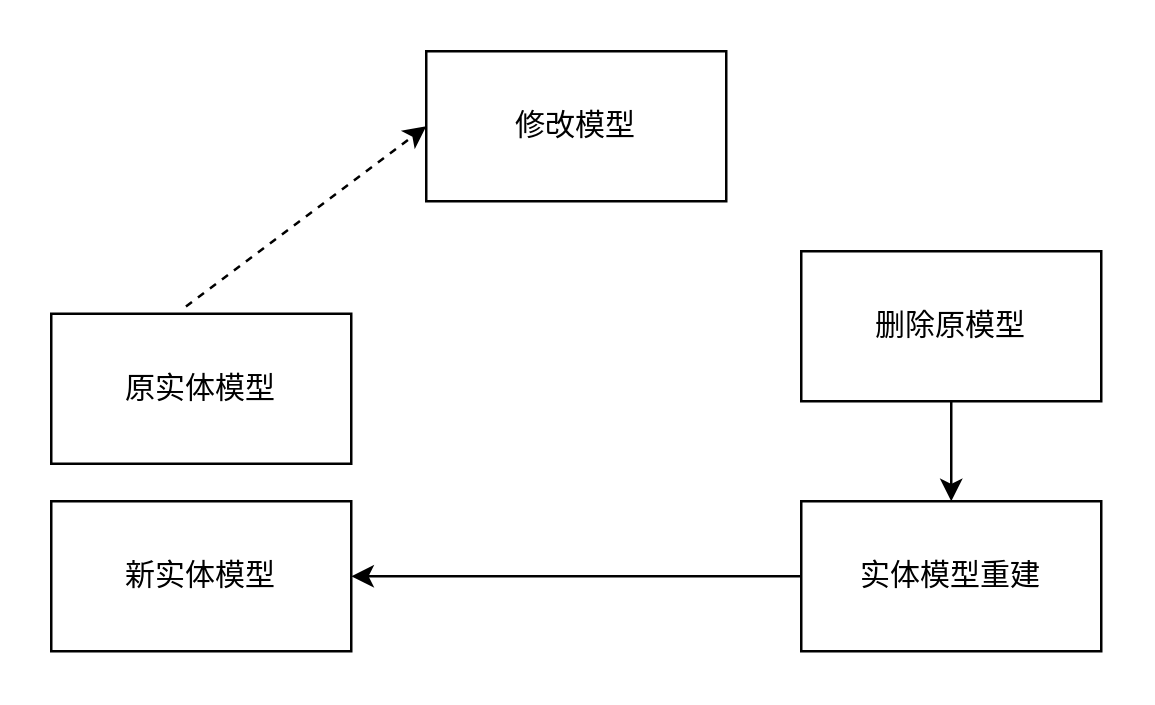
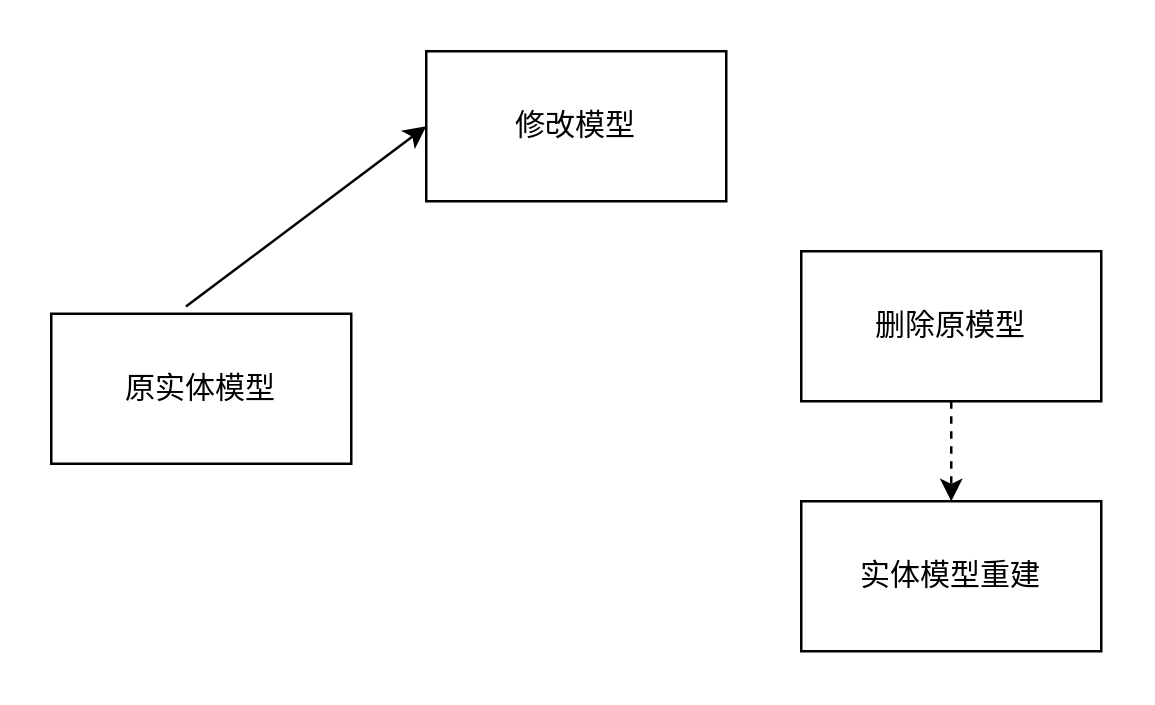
  <mxCell id="0" />
  <mxCell id="1" parent="0" />
  <mxCell id="2" value="原实体模型" style="rounded=0;whiteSpace=wrap;html=1;" vertex="1" parent="1"><mxGeometry x="20" y="125" width="120" height="60" as="geometry" /></mxCell>
  <mxCell id="3" value="修改模型" style="rounded=0;whiteSpace=wrap;html=1;" vertex="1" parent="1"><mxGeometry x="170" y="20" width="120" height="60" as="geometry" /></mxCell>
  <mxCell id="4" value="删除原模型" style="rounded=0;whiteSpace=wrap;html=1;" vertex="1" parent="1"><mxGeometry x="320" y="100" width="120" height="60" as="geometry" /></mxCell>
  <mxCell id="5" value="实体模型重建" style="rounded=0;whiteSpace=wrap;html=1;" vertex="1" parent="1"><mxGeometry x="320" y="200" width="120" height="60" as="geometry" /></mxCell>
- <mxCell id="6" value="新实体模型" style="rounded=0;whiteSpace=wrap;html=1;" vertex="1" parent="1"><mxGeometry x="20" y="200" width="120" height="60" as="geometry" /></mxCell>
- <mxCell id="7" value="" style="endArrow=classic;html=1;rounded=0;exitX=0.449;exitY=-0.048;exitDx=0;exitDy=0;exitPerimeter=0;entryX=0;entryY=0.5;entryDx=0;entryDy=0;dashed=1;" edge="1" parent="1" source="2" target="3"><mxGeometry width="50" height="50" relative="1" as="geometry"><mxPoint x="60" y="90" as="sourcePoint" /><mxPoint x="110" y="40" as="targetPoint" /></mxGeometry></mxCell>
- <mxCell id="8" value="" style="endArrow=classic;html=1;rounded=0;exitX=0.5;exitY=1;exitDx=0;exitDy=0;entryX=0.5;entryY=0;entryDx=0;entryDy=0;" edge="1" parent="1" source="4" target="5"><mxGeometry width="50" height="50" relative="1" as="geometry"><mxPoint x="350" y="350" as="sourcePoint" /><mxPoint x="400" y="300" as="targetPoint" /></mxGeometry></mxCell>
- <mxCell id="9" value="" style="endArrow=classic;html=1;rounded=0;exitX=0;exitY=0.5;exitDx=0;exitDy=0;entryX=1;entryY=0.5;entryDx=0;entryDy=0;" edge="1" parent="1" source="5" target="6"><mxGeometry width="50" height="50" relative="1" as="geometry"><mxPoint x="120" y="260" as="sourcePoint" /><mxPoint x="170" y="210" as="targetPoint" /></mxGeometry></mxCell>
+ <mxCell id="7" value="" style="endArrow=classic;html=1;rounded=0;exitX=0.449;exitY=-0.048;exitDx=0;exitDy=0;exitPerimeter=0;entryX=0;entryY=0.5;entryDx=0;entryDy=0;" edge="1" parent="1" source="2" target="3"><mxGeometry width="50" height="50" relative="1" as="geometry"><mxPoint x="60" y="90" as="sourcePoint" /><mxPoint x="110" y="40" as="targetPoint" /></mxGeometry></mxCell>
+ <mxCell id="8" value="" style="endArrow=classic;html=1;rounded=0;exitX=0.5;exitY=1;exitDx=0;exitDy=0;entryX=0.5;entryY=0;entryDx=0;entryDy=0;dashed=1;" edge="1" parent="1" source="4" target="5"><mxGeometry width="50" height="50" relative="1" as="geometry"><mxPoint x="350" y="350" as="sourcePoint" /><mxPoint x="400" y="300" as="targetPoint" /></mxGeometry></mxCell>
